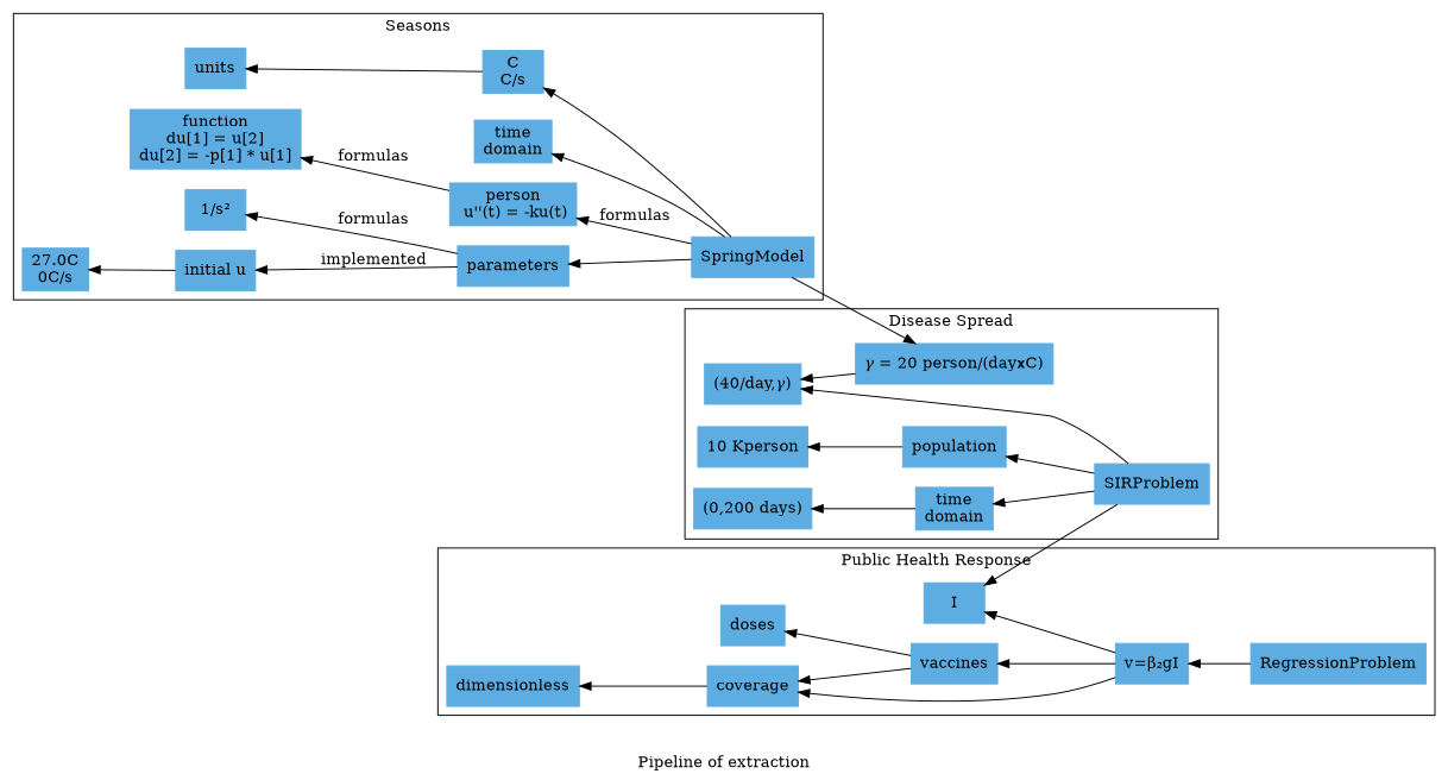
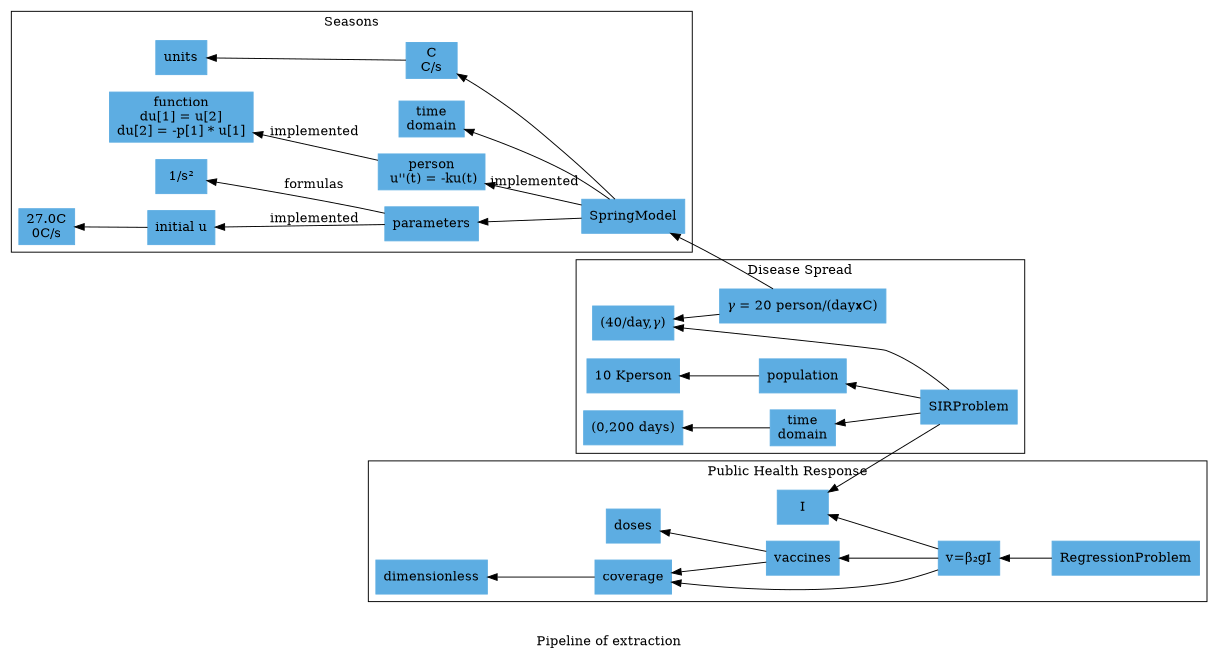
  digraph {
    label="Pipeline of extraction"
    rankdir=RL
    node [color="#5DADE2" shape=rectangle style=filled]
    n1 [height=0.5 label="initial u" width=0.75825]
    n2 [label="27.0C\n0C/s"]
    n3 [height=0.5 label=parameters width=1.3582]
    n4 [label="1/s²"]
    n5 [height=0.5 label="person\n u''(t) = -ku(t)" width=1.195]
    n6 [height=0.5 label="function\ndu[1] = u[2]\ndu[2] = -p[1] * u[1]" width=1.195]
    n7 [label=SpringModel]
    n8 [label="time\ndomain"]
    n9 [label="C\nC/s"]
    n10 [label=units]
    n11 [label="𝛾 = 20 person/(day𝘅C)"]
    n12 [label="time\ndomain"]
    n13 [label=population]
    n14 [label=SIRProblem]
    n15 [label="(40/day,𝛾)"]
    n16 [label="(0,200 days)"]
    n17 [label="10 Kperson"]
    n18 [label=I]
    n19 [label=doses]
    n20 [label=dimensionless]
    n21 [label=RegressionProblem]
    n22 [label="v=β₂gI"]
    n23 [label=vaccines]
    n24 [label=coverage]
    subgraph cluster_1 {
      label=Seasons
      n1
      n2
      n3
      n4
      n5
      n6
      n7
      n8
      n9
      n10
    }
    subgraph cluster_2 {
      constraint=false
      label="Disease Spread"
      n14
      n15
      n16
      n17
      subgraph sub_3 {
        constraint=false
        label="Disease Spread"
        rank=same
        n11
        n12
        n13
      }
    }
    subgraph cluster_4 {
      label="Public Health Response"
      n18
      n19
      n20
      n21
      n22
      n23
      n24
    }
    n1 -> n2
    n3 -> n1 [label=implemented]
    n3 -> n4 [label=formulas]
-   n5 -> n6 [label=formulas]
+   n5 -> n6 [label=implemented]
    n7 -> n3
-   n7 -> n5 [label=formulas]
+   n7 -> n5 [label=implemented]
    n7 -> n8
    n7 -> n9
-   n7 -> n11
+   n11 -> n7
    n9 -> n10
    n11 -> n15
    n12 -> n16
    n13 -> n17
    n14 -> n12
    n14 -> n13
    n14 -> n15
    n14 -> n18
    n21 -> n22
    n22 -> n18
    n22 -> n23
    n22 -> n24
    n23 -> n19
    n23 -> n24
    n24 -> n20
  }
